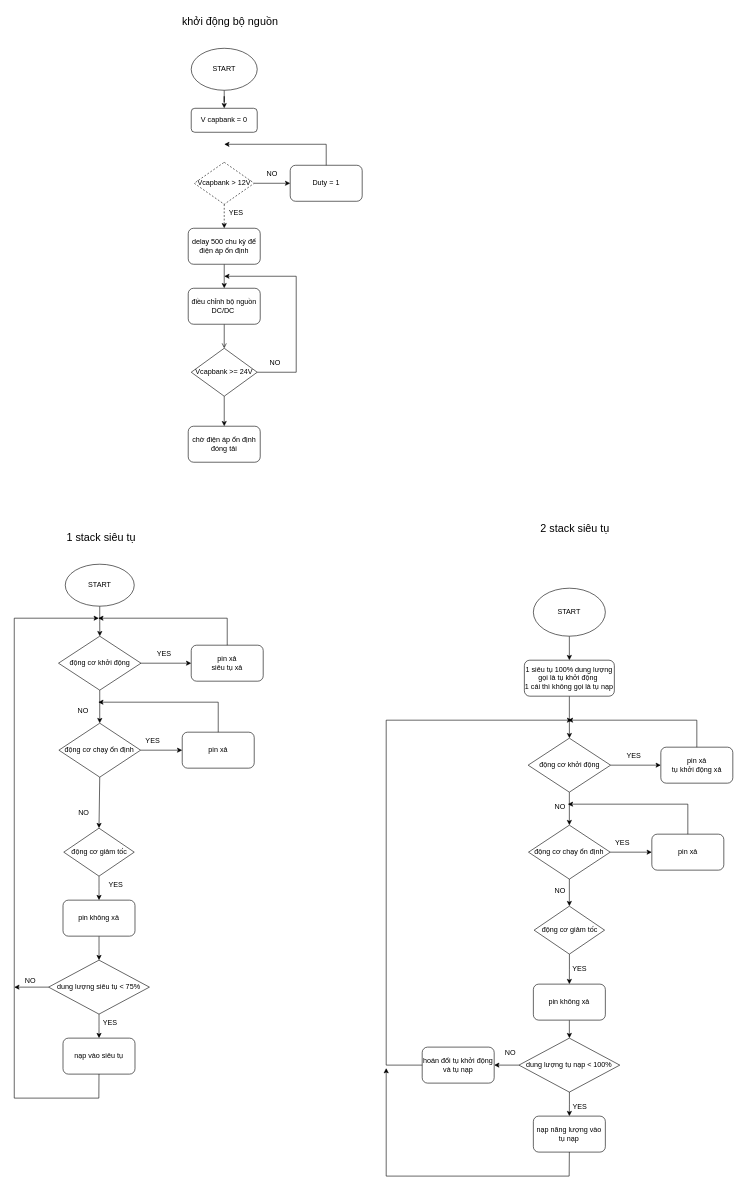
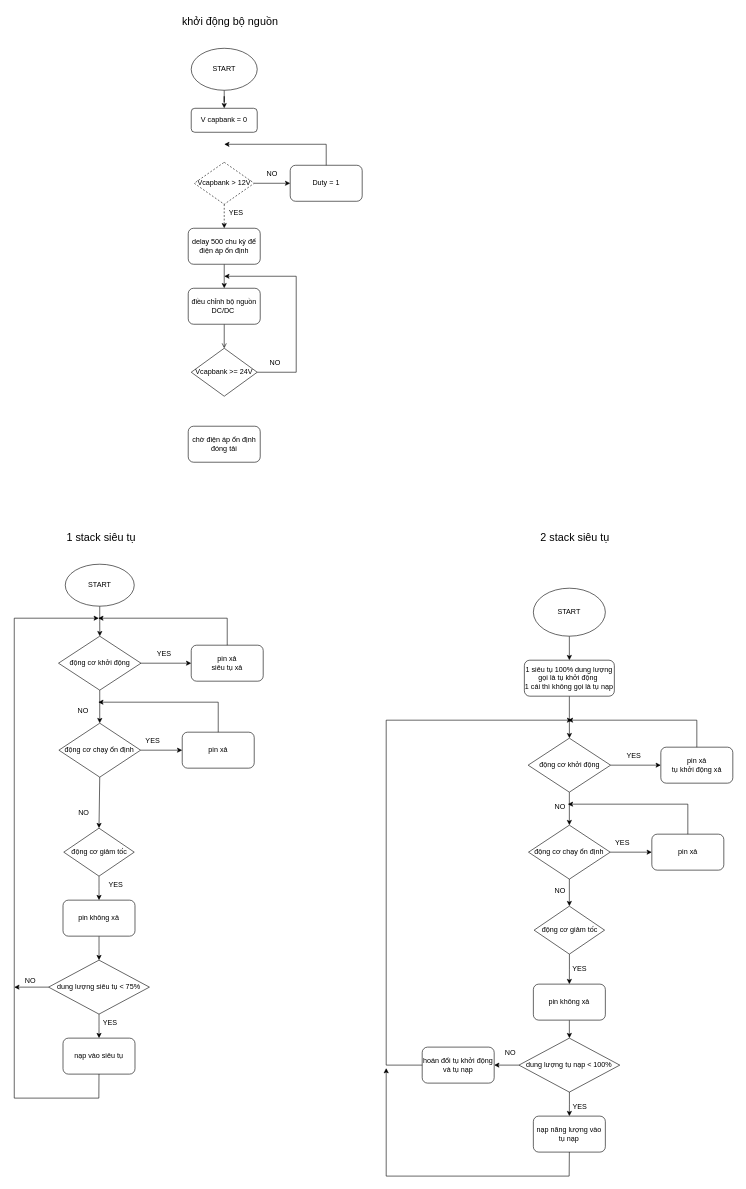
  <mxCell id="0" />
  <mxCell id="1" parent="0" />
  <mxCell id="2" value="&lt;font style=&quot;font-size: 18px;&quot;&gt;khởi động bộ nguồn&lt;/font&gt;" style="text;html=1;strokeColor=none;fillColor=none;align=center;verticalAlign=middle;whiteSpace=wrap;rounded=0;" vertex="1" parent="1"><mxGeometry x="293" y="20" width="180" height="30" as="geometry" /></mxCell>
  <mxCell id="3" value="V capbank = 0" style="rounded=1;whiteSpace=wrap;html=1;" vertex="1" parent="1"><mxGeometry x="318" y="180" width="110" height="40" as="geometry" /></mxCell>
  <mxCell id="4" value="" style="edgeStyle=orthogonalEdgeStyle;rounded=0;orthogonalLoop=1;jettySize=auto;html=1;" edge="1" parent="1" source="5" target="3"><mxGeometry relative="1" as="geometry" /></mxCell>
  <mxCell id="5" value="START" style="ellipse;whiteSpace=wrap;html=1;" vertex="1" parent="1"><mxGeometry x="318" y="80" width="110" height="70" as="geometry" /></mxCell>
  <mxCell id="6" value="Duty = 1" style="rounded=1;whiteSpace=wrap;html=1;" vertex="1" parent="1"><mxGeometry x="483" y="275" width="120" height="60" as="geometry" /></mxCell>
  <mxCell id="7" value="" style="edgeStyle=orthogonalEdgeStyle;rounded=0;orthogonalLoop=1;jettySize=auto;html=1;" edge="1" parent="1" source="9" target="6"><mxGeometry relative="1" as="geometry" /></mxCell>
  <mxCell id="8" value="" style="edgeStyle=orthogonalEdgeStyle;rounded=0;orthogonalLoop=1;jettySize=auto;html=1;dashed=1;" edge="1" parent="1" source="9" target="12"><mxGeometry relative="1" as="geometry" /></mxCell>
  <mxCell id="9" value="Vcapbank &amp;gt; 12V" style="rhombus;whiteSpace=wrap;html=1;dashed=1;" vertex="1" parent="1"><mxGeometry x="323" y="270" width="100" height="70" as="geometry" /></mxCell>
  <mxCell id="10" value="NO" style="text;html=1;strokeColor=none;fillColor=none;align=center;verticalAlign=middle;whiteSpace=wrap;rounded=0;" vertex="1" parent="1"><mxGeometry x="423" y="275" width="60" height="30" as="geometry" /></mxCell>
  <mxCell id="11" value="" style="edgeStyle=orthogonalEdgeStyle;rounded=0;orthogonalLoop=1;jettySize=auto;html=1;" edge="1" parent="1" source="12" target="15"><mxGeometry relative="1" as="geometry" /></mxCell>
  <mxCell id="12" value="delay 500 chu kỳ để điện áp ổn định" style="rounded=1;whiteSpace=wrap;html=1;" vertex="1" parent="1"><mxGeometry x="313" y="380" width="120" height="60" as="geometry" /></mxCell>
  <mxCell id="13" value="YES" style="text;html=1;strokeColor=none;fillColor=none;align=center;verticalAlign=middle;whiteSpace=wrap;rounded=0;" vertex="1" parent="1"><mxGeometry x="363" y="340" width="60" height="30" as="geometry" /></mxCell>
  <mxCell id="14" value="" style="edgeStyle=orthogonalEdgeStyle;rounded=0;orthogonalLoop=1;jettySize=auto;html=1;endArrow=open;" edge="1" parent="1" source="15" target="18"><mxGeometry relative="1" as="geometry" /></mxCell>
  <mxCell id="15" value="điều chỉnh bộ nguồn DC/DC&amp;nbsp;" style="rounded=1;whiteSpace=wrap;html=1;" vertex="1" parent="1"><mxGeometry x="313" y="480" width="120" height="60" as="geometry" /></mxCell>
  <mxCell id="16" value="" style="endArrow=classic;html=1;rounded=0;exitX=0.5;exitY=0;exitDx=0;exitDy=0;" edge="1" parent="1" source="6"><mxGeometry width="50" height="50" relative="1" as="geometry"><mxPoint x="393" y="400" as="sourcePoint" /><mxPoint x="373" y="240" as="targetPoint" /><Array as="points"><mxPoint x="543" y="240" /></Array></mxGeometry></mxCell>
- <mxCell id="17" value="" style="edgeStyle=orthogonalEdgeStyle;rounded=0;orthogonalLoop=1;jettySize=auto;html=1;" edge="1" parent="1" source="18" target="21"><mxGeometry relative="1" as="geometry" /></mxCell>
  <mxCell id="18" value="Vcapbank &amp;gt;= 24V" style="rhombus;whiteSpace=wrap;html=1;" vertex="1" parent="1"><mxGeometry x="318" y="580" width="110" height="80" as="geometry" /></mxCell>
  <mxCell id="19" value="" style="endArrow=classic;html=1;rounded=0;exitX=1;exitY=0.5;exitDx=0;exitDy=0;" edge="1" parent="1" source="18"><mxGeometry width="50" height="50" relative="1" as="geometry"><mxPoint x="403" y="600" as="sourcePoint" /><mxPoint x="373" y="460" as="targetPoint" /><Array as="points"><mxPoint x="493" y="620" /><mxPoint x="493" y="460" /></Array></mxGeometry></mxCell>
  <mxCell id="20" value="NO" style="text;html=1;strokeColor=none;fillColor=none;align=center;verticalAlign=middle;whiteSpace=wrap;rounded=0;" vertex="1" parent="1"><mxGeometry x="428" y="590" width="60" height="30" as="geometry" /></mxCell>
  <mxCell id="21" value="chờ điện áp ổn định&lt;br&gt;đóng tải" style="rounded=1;whiteSpace=wrap;html=1;" vertex="1" parent="1"><mxGeometry x="313" y="710" width="120" height="60" as="geometry" /></mxCell>
  <mxCell id="22" value="&lt;font style=&quot;font-size: 18px;&quot;&gt;1 stack siêu tụ&lt;/font&gt;" style="text;html=1;strokeColor=none;fillColor=none;align=center;verticalAlign=middle;whiteSpace=wrap;rounded=0;" vertex="1" parent="1"><mxGeometry x="93" y="880" width="150" height="30" as="geometry" /></mxCell>
  <mxCell id="23" value="" style="edgeStyle=orthogonalEdgeStyle;rounded=0;orthogonalLoop=1;jettySize=auto;html=1;" edge="1" parent="1" source="24" target="27"><mxGeometry relative="1" as="geometry" /></mxCell>
  <mxCell id="24" value="START" style="ellipse;whiteSpace=wrap;html=1;" vertex="1" parent="1"><mxGeometry x="108" y="940" width="115" height="70" as="geometry" /></mxCell>
  <mxCell id="25" value="" style="edgeStyle=orthogonalEdgeStyle;rounded=0;orthogonalLoop=1;jettySize=auto;html=1;" edge="1" parent="1" source="27" target="28"><mxGeometry relative="1" as="geometry" /></mxCell>
  <mxCell id="26" value="" style="edgeStyle=orthogonalEdgeStyle;rounded=0;orthogonalLoop=1;jettySize=auto;html=1;" edge="1" parent="1" source="27" target="32"><mxGeometry relative="1" as="geometry" /></mxCell>
  <mxCell id="27" value="động cơ khởi động" style="rhombus;whiteSpace=wrap;html=1;" vertex="1" parent="1"><mxGeometry x="96.75" y="1060" width="137.5" height="90" as="geometry" /></mxCell>
  <mxCell id="28" value="pin xả&lt;br&gt;siêu tụ xả" style="rounded=1;whiteSpace=wrap;html=1;" vertex="1" parent="1"><mxGeometry x="318" y="1075" width="120" height="60" as="geometry" /></mxCell>
  <mxCell id="29" value="" style="endArrow=classic;html=1;rounded=0;exitX=0.5;exitY=0;exitDx=0;exitDy=0;" edge="1" parent="1" source="28"><mxGeometry width="50" height="50" relative="1" as="geometry"><mxPoint x="393" y="1130" as="sourcePoint" /><mxPoint x="163" y="1030" as="targetPoint" /><Array as="points"><mxPoint x="378" y="1030" /></Array></mxGeometry></mxCell>
  <mxCell id="30" value="YES" style="text;html=1;strokeColor=none;fillColor=none;align=center;verticalAlign=middle;whiteSpace=wrap;rounded=0;" vertex="1" parent="1"><mxGeometry x="243" y="1075" width="60" height="30" as="geometry" /></mxCell>
  <mxCell id="31" value="" style="edgeStyle=orthogonalEdgeStyle;rounded=0;orthogonalLoop=1;jettySize=auto;html=1;" edge="1" parent="1" source="32" target="34"><mxGeometry relative="1" as="geometry" /></mxCell>
  <mxCell id="32" value="động cơ chạy ổn định" style="rhombus;whiteSpace=wrap;html=1;" vertex="1" parent="1"><mxGeometry x="97.38" y="1205" width="136.25" height="90" as="geometry" /></mxCell>
  <mxCell id="33" value="NO" style="text;html=1;strokeColor=none;fillColor=none;align=center;verticalAlign=middle;whiteSpace=wrap;rounded=0;" vertex="1" parent="1"><mxGeometry x="108" y="1170" width="60" height="30" as="geometry" /></mxCell>
  <mxCell id="34" value="pin xả" style="rounded=1;whiteSpace=wrap;html=1;" vertex="1" parent="1"><mxGeometry x="303" y="1220" width="120" height="60" as="geometry" /></mxCell>
  <mxCell id="35" value="" style="endArrow=classic;html=1;rounded=0;exitX=0.5;exitY=0;exitDx=0;exitDy=0;" edge="1" parent="1" source="34"><mxGeometry width="50" height="50" relative="1" as="geometry"><mxPoint x="423" y="1260" as="sourcePoint" /><mxPoint x="163" y="1170" as="targetPoint" /><Array as="points"><mxPoint x="363" y="1170" /></Array></mxGeometry></mxCell>
  <mxCell id="36" value="YES" style="text;html=1;strokeColor=none;fillColor=none;align=center;verticalAlign=middle;whiteSpace=wrap;rounded=0;" vertex="1" parent="1"><mxGeometry x="224.25" y="1220" width="60" height="30" as="geometry" /></mxCell>
  <mxCell id="37" value="" style="edgeStyle=orthogonalEdgeStyle;rounded=0;orthogonalLoop=1;jettySize=auto;html=1;" edge="1" parent="1" source="38" target="41"><mxGeometry relative="1" as="geometry" /></mxCell>
  <mxCell id="38" value="động cơ giảm tốc" style="rhombus;whiteSpace=wrap;html=1;" vertex="1" parent="1"><mxGeometry x="105.5" y="1380" width="117.5" height="80" as="geometry" /></mxCell>
  <mxCell id="39" value="NO" style="text;html=1;strokeColor=none;fillColor=none;align=center;verticalAlign=middle;whiteSpace=wrap;rounded=0;" vertex="1" parent="1"><mxGeometry x="109.25" y="1340" width="60" height="30" as="geometry" /></mxCell>
  <mxCell id="40" value="" style="edgeStyle=orthogonalEdgeStyle;rounded=0;orthogonalLoop=1;jettySize=auto;html=1;" edge="1" parent="1" source="41" target="45"><mxGeometry relative="1" as="geometry" /></mxCell>
  <mxCell id="41" value="pin không xả" style="rounded=1;whiteSpace=wrap;html=1;" vertex="1" parent="1"><mxGeometry x="104.25" y="1500" width="120" height="60" as="geometry" /></mxCell>
  <mxCell id="42" value="YES" style="text;html=1;strokeColor=none;fillColor=none;align=center;verticalAlign=middle;whiteSpace=wrap;rounded=0;" vertex="1" parent="1"><mxGeometry x="161.75" y="1460" width="61.25" height="30" as="geometry" /></mxCell>
  <mxCell id="43" value="" style="endArrow=classic;html=1;rounded=0;exitX=0.5;exitY=1;exitDx=0;exitDy=0;entryX=0.5;entryY=0;entryDx=0;entryDy=0;" edge="1" parent="1" source="32" target="38"><mxGeometry width="50" height="50" relative="1" as="geometry"><mxPoint x="403" y="1390" as="sourcePoint" /><mxPoint x="453" y="1340" as="targetPoint" /></mxGeometry></mxCell>
  <mxCell id="44" value="" style="edgeStyle=orthogonalEdgeStyle;rounded=0;orthogonalLoop=1;jettySize=auto;html=1;" edge="1" parent="1" source="45" target="46"><mxGeometry relative="1" as="geometry" /></mxCell>
  <mxCell id="45" value="dung lượng siêu tụ &amp;lt; 75%" style="rhombus;whiteSpace=wrap;html=1;" vertex="1" parent="1"><mxGeometry x="80.19" y="1600" width="168.12" height="90" as="geometry" /></mxCell>
  <mxCell id="46" value="nạp vào siêu tụ" style="rounded=1;whiteSpace=wrap;html=1;" vertex="1" parent="1"><mxGeometry x="104.25" y="1730" width="120" height="60" as="geometry" /></mxCell>
  <mxCell id="47" value="YES" style="text;html=1;strokeColor=none;fillColor=none;align=center;verticalAlign=middle;whiteSpace=wrap;rounded=0;" vertex="1" parent="1"><mxGeometry x="153" y="1690" width="60" height="30" as="geometry" /></mxCell>
  <mxCell id="48" value="" style="endArrow=classic;html=1;rounded=0;exitX=0.5;exitY=1;exitDx=0;exitDy=0;" edge="1" parent="1" source="46"><mxGeometry width="50" height="50" relative="1" as="geometry"><mxPoint x="313" y="1540" as="sourcePoint" /><mxPoint x="164" y="1030" as="targetPoint" /><Array as="points"><mxPoint x="164" y="1830" /><mxPoint x="23" y="1830" /><mxPoint x="23" y="1030" /></Array></mxGeometry></mxCell>
  <mxCell id="49" value="" style="endArrow=classic;html=1;rounded=0;exitX=0;exitY=0.5;exitDx=0;exitDy=0;" edge="1" parent="1" source="45"><mxGeometry width="50" height="50" relative="1" as="geometry"><mxPoint x="233" y="1470" as="sourcePoint" /><mxPoint x="23" y="1645" as="targetPoint" /></mxGeometry></mxCell>
  <mxCell id="50" value="NO" style="text;html=1;strokeColor=none;fillColor=none;align=center;verticalAlign=middle;whiteSpace=wrap;rounded=0;" vertex="1" parent="1"><mxGeometry x="20.19" y="1620" width="60" height="30" as="geometry" /></mxCell>
- <mxCell id="51" value="&lt;font style=&quot;font-size: 18px;&quot;&gt;2 stack siêu tụ&lt;/font&gt;" style="text;html=1;strokeColor=none;fillColor=none;align=center;verticalAlign=middle;whiteSpace=wrap;rounded=0;" vertex="1" parent="1"><mxGeometry x="893" y="865" width="130" height="30" as="geometry" /></mxCell>
+ <mxCell id="51" value="&lt;font style=&quot;font-size: 18px;&quot;&gt;2 stack siêu tụ&lt;/font&gt;" style="text;html=1;strokeColor=none;fillColor=none;align=center;verticalAlign=middle;whiteSpace=wrap;rounded=0;" vertex="1" parent="1"><mxGeometry x="893" y="880" width="130" height="30" as="geometry" /></mxCell>
  <mxCell id="52" value="" style="edgeStyle=orthogonalEdgeStyle;rounded=0;orthogonalLoop=1;jettySize=auto;html=1;" edge="1" parent="1" source="53" target="55"><mxGeometry relative="1" as="geometry" /></mxCell>
  <mxCell id="53" value="START" style="ellipse;whiteSpace=wrap;html=1;" vertex="1" parent="1"><mxGeometry x="888.31" y="980" width="120" height="80" as="geometry" /></mxCell>
  <mxCell id="54" value="" style="edgeStyle=orthogonalEdgeStyle;rounded=0;orthogonalLoop=1;jettySize=auto;html=1;" edge="1" parent="1" source="55" target="58"><mxGeometry relative="1" as="geometry" /></mxCell>
  <mxCell id="55" value="1 siêu tụ 100% dung lượng gọi là tụ khởi động&amp;nbsp;&lt;br&gt;1 cái thì không gọi là tụ nạp" style="rounded=1;whiteSpace=wrap;html=1;" vertex="1" parent="1"><mxGeometry x="873.32" y="1100" width="150" height="60" as="geometry" /></mxCell>
  <mxCell id="56" value="" style="edgeStyle=orthogonalEdgeStyle;rounded=0;orthogonalLoop=1;jettySize=auto;html=1;" edge="1" parent="1" source="58" target="59"><mxGeometry relative="1" as="geometry" /></mxCell>
  <mxCell id="57" value="" style="edgeStyle=orthogonalEdgeStyle;rounded=0;orthogonalLoop=1;jettySize=auto;html=1;" edge="1" parent="1" source="58" target="63"><mxGeometry relative="1" as="geometry" /></mxCell>
  <mxCell id="58" value="động cơ khởi động" style="rhombus;whiteSpace=wrap;html=1;" vertex="1" parent="1"><mxGeometry x="879.56" y="1230" width="137.5" height="90" as="geometry" /></mxCell>
  <mxCell id="59" value="pin xả&lt;br&gt;tụ khởi động xả" style="rounded=1;whiteSpace=wrap;html=1;" vertex="1" parent="1"><mxGeometry x="1100.81" y="1245" width="120" height="60" as="geometry" /></mxCell>
  <mxCell id="60" value="" style="endArrow=classic;html=1;rounded=0;exitX=0.5;exitY=0;exitDx=0;exitDy=0;" edge="1" parent="1" source="59"><mxGeometry width="50" height="50" relative="1" as="geometry"><mxPoint x="1175.81" y="1300" as="sourcePoint" /><mxPoint x="945.81" y="1200" as="targetPoint" /><Array as="points"><mxPoint x="1160.81" y="1200" /></Array></mxGeometry></mxCell>
  <mxCell id="61" value="YES" style="text;html=1;strokeColor=none;fillColor=none;align=center;verticalAlign=middle;whiteSpace=wrap;rounded=0;" vertex="1" parent="1"><mxGeometry x="1025.81" y="1245" width="60" height="30" as="geometry" /></mxCell>
  <mxCell id="62" value="" style="edgeStyle=orthogonalEdgeStyle;rounded=0;orthogonalLoop=1;jettySize=auto;html=1;" edge="1" parent="1" source="63" target="65"><mxGeometry relative="1" as="geometry" /></mxCell>
  <mxCell id="63" value="động cơ chạy ổn định" style="rhombus;whiteSpace=wrap;html=1;" vertex="1" parent="1"><mxGeometry x="880.19" y="1375" width="136.25" height="90" as="geometry" /></mxCell>
  <mxCell id="64" value="NO" style="text;html=1;strokeColor=none;fillColor=none;align=center;verticalAlign=middle;whiteSpace=wrap;rounded=0;" vertex="1" parent="1"><mxGeometry x="903" y="1330" width="60" height="30" as="geometry" /></mxCell>
  <mxCell id="65" value="pin xả" style="rounded=1;whiteSpace=wrap;html=1;" vertex="1" parent="1"><mxGeometry x="1085.81" y="1390" width="120" height="60" as="geometry" /></mxCell>
  <mxCell id="66" value="" style="endArrow=classic;html=1;rounded=0;exitX=0.5;exitY=0;exitDx=0;exitDy=0;" edge="1" parent="1" source="65"><mxGeometry width="50" height="50" relative="1" as="geometry"><mxPoint x="1205.81" y="1430" as="sourcePoint" /><mxPoint x="945.81" y="1340" as="targetPoint" /><Array as="points"><mxPoint x="1145.81" y="1340" /></Array></mxGeometry></mxCell>
  <mxCell id="67" value="YES" style="text;html=1;strokeColor=none;fillColor=none;align=center;verticalAlign=middle;whiteSpace=wrap;rounded=0;" vertex="1" parent="1"><mxGeometry x="1007.06" y="1390" width="60" height="30" as="geometry" /></mxCell>
  <mxCell id="68" value="" style="edgeStyle=orthogonalEdgeStyle;rounded=0;orthogonalLoop=1;jettySize=auto;html=1;" edge="1" parent="1" source="69" target="72"><mxGeometry relative="1" as="geometry" /></mxCell>
  <mxCell id="69" value="động cơ giảm tốc" style="rhombus;whiteSpace=wrap;html=1;" vertex="1" parent="1"><mxGeometry x="889.56" y="1510" width="117.5" height="80" as="geometry" /></mxCell>
  <mxCell id="70" value="NO" style="text;html=1;strokeColor=none;fillColor=none;align=center;verticalAlign=middle;whiteSpace=wrap;rounded=0;" vertex="1" parent="1"><mxGeometry x="903" y="1470" width="60" height="30" as="geometry" /></mxCell>
  <mxCell id="71" value="" style="edgeStyle=orthogonalEdgeStyle;rounded=0;orthogonalLoop=1;jettySize=auto;html=1;" edge="1" parent="1" source="72" target="77"><mxGeometry relative="1" as="geometry" /></mxCell>
  <mxCell id="72" value="pin không xả&lt;br&gt;" style="rounded=1;whiteSpace=wrap;html=1;" vertex="1" parent="1"><mxGeometry x="888.32" y="1640" width="120" height="60" as="geometry" /></mxCell>
  <mxCell id="73" value="YES" style="text;html=1;strokeColor=none;fillColor=none;align=center;verticalAlign=middle;whiteSpace=wrap;rounded=0;" vertex="1" parent="1"><mxGeometry x="934.56" y="1600" width="61.25" height="30" as="geometry" /></mxCell>
  <mxCell id="74" value="" style="endArrow=classic;html=1;rounded=0;exitX=0.5;exitY=1;exitDx=0;exitDy=0;entryX=0.5;entryY=0;entryDx=0;entryDy=0;" edge="1" parent="1" source="63" target="69"><mxGeometry width="50" height="50" relative="1" as="geometry"><mxPoint x="1185.81" y="1560" as="sourcePoint" /><mxPoint x="1235.81" y="1510" as="targetPoint" /></mxGeometry></mxCell>
  <mxCell id="75" value="" style="edgeStyle=orthogonalEdgeStyle;rounded=0;orthogonalLoop=1;jettySize=auto;html=1;" edge="1" parent="1" source="77" target="78"><mxGeometry relative="1" as="geometry" /></mxCell>
  <mxCell id="76" value="" style="edgeStyle=orthogonalEdgeStyle;rounded=0;orthogonalLoop=1;jettySize=auto;html=1;" edge="1" parent="1" source="77" target="80"><mxGeometry relative="1" as="geometry" /></mxCell>
  <mxCell id="77" value="dung lượng tụ nạp &amp;lt; 100%" style="rhombus;whiteSpace=wrap;html=1;" vertex="1" parent="1"><mxGeometry x="864.26" y="1730" width="168.12" height="90" as="geometry" /></mxCell>
  <mxCell id="78" value="nạp năng lượng vào tụ nạp" style="rounded=1;whiteSpace=wrap;html=1;" vertex="1" parent="1"><mxGeometry x="888.31" y="1860" width="120" height="60" as="geometry" /></mxCell>
  <mxCell id="79" value="YES" style="text;html=1;strokeColor=none;fillColor=none;align=center;verticalAlign=middle;whiteSpace=wrap;rounded=0;" vertex="1" parent="1"><mxGeometry x="935.81" y="1830" width="60" height="30" as="geometry" /></mxCell>
  <mxCell id="80" value="hoán đổi tụ khởi động và tụ nạp" style="rounded=1;whiteSpace=wrap;html=1;" vertex="1" parent="1"><mxGeometry x="703" y="1745" width="120" height="60" as="geometry" /></mxCell>
  <mxCell id="81" value="NO" style="text;html=1;strokeColor=none;fillColor=none;align=center;verticalAlign=middle;whiteSpace=wrap;rounded=0;" vertex="1" parent="1"><mxGeometry x="820.19" y="1740" width="60" height="30" as="geometry" /></mxCell>
  <mxCell id="82" value="" style="endArrow=classic;html=1;rounded=0;exitX=0;exitY=0.5;exitDx=0;exitDy=0;" edge="1" parent="1" source="80"><mxGeometry width="50" height="50" relative="1" as="geometry"><mxPoint x="753" y="1740" as="sourcePoint" /><mxPoint x="953" y="1200" as="targetPoint" /><Array as="points"><mxPoint x="643" y="1775" /><mxPoint x="643" y="1200" /></Array></mxGeometry></mxCell>
  <mxCell id="83" value="" style="endArrow=classic;html=1;rounded=0;exitX=0.5;exitY=1;exitDx=0;exitDy=0;" edge="1" parent="1" source="78"><mxGeometry width="50" height="50" relative="1" as="geometry"><mxPoint x="843" y="1670" as="sourcePoint" /><mxPoint x="643" y="1780" as="targetPoint" /><Array as="points"><mxPoint x="948" y="1960" /><mxPoint x="643" y="1960" /></Array></mxGeometry></mxCell>
